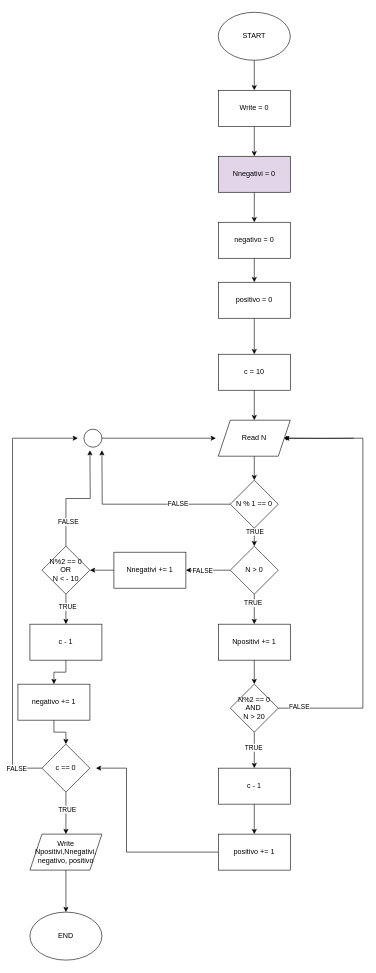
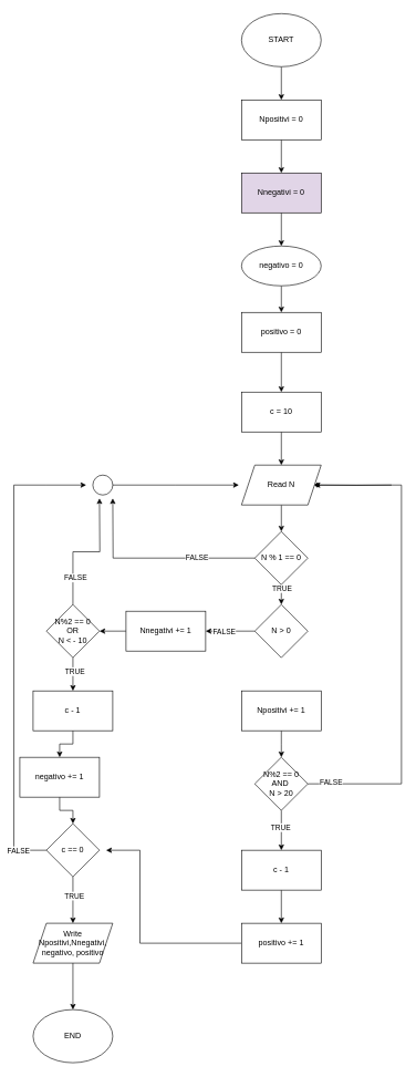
  <mxCell id="0" />
  <mxCell id="1" parent="0" />
  <mxCell id="2" value="" style="edgeStyle=orthogonalEdgeStyle;rounded=0;orthogonalLoop=1;jettySize=auto;html=1;" edge="1" parent="1" source="3" target="55"><mxGeometry relative="1" as="geometry" /></mxCell>
  <mxCell id="3" value="START" style="ellipse;whiteSpace=wrap;html=1;" parent="1" vertex="1"><mxGeometry x="363" y="20" width="120" height="80" as="geometry" /></mxCell>
  <mxCell id="4" value="" style="edgeStyle=orthogonalEdgeStyle;rounded=0;orthogonalLoop=1;jettySize=auto;html=1;" parent="1" source="5" target="12" edge="1"><mxGeometry relative="1" as="geometry" /></mxCell>
  <mxCell id="5" value="Read N" style="shape=parallelogram;perimeter=parallelogramPerimeter;whiteSpace=wrap;html=1;fixedSize=1;" parent="1" vertex="1"><mxGeometry x="363" y="700" width="120" height="60" as="geometry" /></mxCell>
  <mxCell id="6" value="" style="edgeStyle=orthogonalEdgeStyle;rounded=0;orthogonalLoop=1;jettySize=auto;html=1;" parent="1" source="7" target="5" edge="1"><mxGeometry relative="1" as="geometry" /></mxCell>
  <mxCell id="7" value="c = 10" style="rounded=0;whiteSpace=wrap;html=1;" parent="1" vertex="1"><mxGeometry x="363" y="590" width="120" height="60" as="geometry" /></mxCell>
  <mxCell id="8" value="" style="edgeStyle=orthogonalEdgeStyle;rounded=0;orthogonalLoop=1;jettySize=auto;html=1;" parent="1" source="12" edge="1"><mxGeometry relative="1" as="geometry"><mxPoint x="423" y="910" as="targetPoint" /></mxGeometry></mxCell>
  <mxCell id="9" value="TRUE" style="edgeLabel;html=1;align=center;verticalAlign=middle;resizable=0;points=[];" parent="8" vertex="1" connectable="0"><mxGeometry x="-0.64" relative="1" as="geometry"><mxPoint as="offset" /></mxGeometry></mxCell>
  <mxCell id="10" style="edgeStyle=orthogonalEdgeStyle;rounded=0;orthogonalLoop=1;jettySize=auto;html=1;" edge="1" parent="1" source="12"><mxGeometry relative="1" as="geometry"><mxPoint x="169" y="750" as="targetPoint" /></mxGeometry></mxCell>
  <mxCell id="11" value="FALSE" style="edgeLabel;html=1;align=center;verticalAlign=middle;resizable=0;points=[];" vertex="1" connectable="0" parent="10"><mxGeometry x="-0.42" y="-1" relative="1" as="geometry"><mxPoint as="offset" /></mxGeometry></mxCell>
  <mxCell id="12" value="N % 1 == 0" style="rhombus;whiteSpace=wrap;html=1;" parent="1" vertex="1"><mxGeometry x="383" y="800" width="80" height="80" as="geometry" /></mxCell>
  <mxCell id="13" value="" style="edgeStyle=orthogonalEdgeStyle;rounded=0;orthogonalLoop=1;jettySize=auto;html=1;" parent="1" source="14" target="7" edge="1"><mxGeometry relative="1" as="geometry" /></mxCell>
  <mxCell id="14" value="positivo = 0" style="rounded=0;whiteSpace=wrap;html=1;" parent="1" vertex="1"><mxGeometry x="363" y="470" width="120" height="60" as="geometry" /></mxCell>
  <mxCell id="15" value="" style="edgeStyle=orthogonalEdgeStyle;rounded=0;orthogonalLoop=1;jettySize=auto;html=1;" parent="1" source="16" target="14" edge="1"><mxGeometry relative="1" as="geometry" /></mxCell>
- <mxCell id="16" value="negativo = 0" style="rounded=0;whiteSpace=wrap;html=1;" parent="1" vertex="1"><mxGeometry x="363" y="370" width="120" height="60" as="geometry" /></mxCell>
+ <mxCell id="16" value="negativo = 0" style="ellipse;whiteSpace=wrap;html=1;" parent="1" vertex="1"><mxGeometry x="363" y="370" width="120" height="60" as="geometry" /></mxCell>
  <mxCell id="17" value="" style="edgeStyle=orthogonalEdgeStyle;rounded=0;orthogonalLoop=1;jettySize=auto;html=1;" parent="1" source="21" target="23" edge="1"><mxGeometry relative="1" as="geometry" /></mxCell>
  <mxCell id="18" value="FALSE" style="edgeLabel;html=1;align=center;verticalAlign=middle;resizable=0;points=[];" parent="17" vertex="1" connectable="0"><mxGeometry x="0.261" y="1" relative="1" as="geometry"><mxPoint as="offset" /></mxGeometry></mxCell>
- <mxCell id="19" value="" style="edgeStyle=orthogonalEdgeStyle;rounded=0;orthogonalLoop=1;jettySize=auto;html=1;" parent="1" source="21" target="25" edge="1"><mxGeometry relative="1" as="geometry" /></mxCell>
- <mxCell id="20" value="TRUE" style="edgeLabel;html=1;align=center;verticalAlign=middle;resizable=0;points=[];" parent="19" vertex="1" connectable="0"><mxGeometry x="-0.455" y="-3" relative="1" as="geometry"><mxPoint as="offset" /></mxGeometry></mxCell>
  <mxCell id="21" value="N &amp;gt; 0" style="rhombus;whiteSpace=wrap;html=1;" parent="1" vertex="1"><mxGeometry x="383" y="910" width="80" height="80" as="geometry" /></mxCell>
  <mxCell id="22" value="" style="edgeStyle=orthogonalEdgeStyle;rounded=0;orthogonalLoop=1;jettySize=auto;html=1;" parent="1" source="23" target="40" edge="1"><mxGeometry relative="1" as="geometry" /></mxCell>
  <mxCell id="23" value="Nnegativi += 1" style="rounded=0;whiteSpace=wrap;html=1;" parent="1" vertex="1"><mxGeometry x="189" y="920" width="120" height="60" as="geometry" /></mxCell>
  <mxCell id="24" style="edgeStyle=orthogonalEdgeStyle;rounded=0;orthogonalLoop=1;jettySize=auto;html=1;" parent="1" source="25" edge="1"><mxGeometry relative="1" as="geometry"><mxPoint x="423" y="1140" as="targetPoint" /></mxGeometry></mxCell>
  <mxCell id="25" value="Npositivi += 1" style="rounded=0;whiteSpace=wrap;html=1;" parent="1" vertex="1"><mxGeometry x="363" y="1040" width="120" height="60" as="geometry" /></mxCell>
  <mxCell id="26" value="" style="edgeStyle=orthogonalEdgeStyle;rounded=0;orthogonalLoop=1;jettySize=auto;html=1;" parent="1" source="27" target="53" edge="1"><mxGeometry relative="1" as="geometry" /></mxCell>
  <mxCell id="27" value="c - 1" style="rounded=0;whiteSpace=wrap;html=1;" parent="1" vertex="1"><mxGeometry x="363" y="1280" width="120" height="60" as="geometry" /></mxCell>
  <mxCell id="28" value="" style="edgeStyle=orthogonalEdgeStyle;rounded=0;orthogonalLoop=1;jettySize=auto;html=1;" parent="1" source="29" target="46" edge="1"><mxGeometry relative="1" as="geometry" /></mxCell>
  <mxCell id="29" value="c - 1" style="rounded=0;whiteSpace=wrap;html=1;" parent="1" vertex="1"><mxGeometry x="49" y="1040" width="120" height="60" as="geometry" /></mxCell>
  <mxCell id="30" value="" style="edgeStyle=orthogonalEdgeStyle;rounded=0;orthogonalLoop=1;jettySize=auto;html=1;" parent="1" source="35" target="44" edge="1"><mxGeometry relative="1" as="geometry" /></mxCell>
  <mxCell id="31" value="TRUE" style="edgeLabel;html=1;align=center;verticalAlign=middle;resizable=0;points=[];" parent="30" vertex="1" connectable="0"><mxGeometry x="-0.2" y="1" relative="1" as="geometry"><mxPoint as="offset" /></mxGeometry></mxCell>
  <mxCell id="32" style="edgeStyle=orthogonalEdgeStyle;rounded=0;orthogonalLoop=1;jettySize=auto;html=1;exitX=0;exitY=0.5;exitDx=0;exitDy=0;" parent="1" source="35" edge="1"><mxGeometry relative="1" as="geometry"><mxPoint x="129" y="730" as="targetPoint" /><Array as="points"><mxPoint x="20" y="1280" /><mxPoint x="20" y="730" /><mxPoint x="69" y="730" /></Array></mxGeometry></mxCell>
  <mxCell id="33" value="F" style="edgeLabel;html=1;align=center;verticalAlign=middle;resizable=0;points=[];" vertex="1" connectable="0" parent="32"><mxGeometry x="-0.869" y="-1" relative="1" as="geometry"><mxPoint as="offset" /></mxGeometry></mxCell>
  <mxCell id="34" value="FALSE" style="edgeLabel;html=1;align=center;verticalAlign=middle;resizable=0;points=[];" vertex="1" connectable="0" parent="32"><mxGeometry x="-0.878" relative="1" as="geometry"><mxPoint as="offset" /></mxGeometry></mxCell>
  <mxCell id="35" value="c == 0" style="rhombus;whiteSpace=wrap;html=1;" parent="1" vertex="1"><mxGeometry x="69" y="1240" width="80" height="80" as="geometry" /></mxCell>
  <mxCell id="36" value="" style="edgeStyle=orthogonalEdgeStyle;rounded=0;orthogonalLoop=1;jettySize=auto;html=1;" parent="1" source="40" target="29" edge="1"><mxGeometry relative="1" as="geometry" /></mxCell>
  <mxCell id="37" value="TRUE" style="edgeLabel;html=1;align=center;verticalAlign=middle;resizable=0;points=[];" parent="36" vertex="1" connectable="0"><mxGeometry x="-0.2" y="2" relative="1" as="geometry"><mxPoint as="offset" /></mxGeometry></mxCell>
  <mxCell id="38" style="edgeStyle=orthogonalEdgeStyle;rounded=0;orthogonalLoop=1;jettySize=auto;html=1;" edge="1" parent="1" source="40"><mxGeometry relative="1" as="geometry"><mxPoint x="149" y="750" as="targetPoint" /></mxGeometry></mxCell>
  <mxCell id="39" value="FALSE" style="edgeLabel;html=1;align=center;verticalAlign=middle;resizable=0;points=[];" vertex="1" connectable="0" parent="38"><mxGeometry x="-0.591" y="-3" relative="1" as="geometry"><mxPoint as="offset" /></mxGeometry></mxCell>
  <mxCell id="40" value="N%2 == 0&lt;br&gt;OR&lt;br&gt;N &amp;lt; - 10" style="rhombus;whiteSpace=wrap;html=1;" parent="1" vertex="1"><mxGeometry x="69" y="910" width="80" height="80" as="geometry" /></mxCell>
  <mxCell id="41" value="" style="edgeStyle=orthogonalEdgeStyle;rounded=0;orthogonalLoop=1;jettySize=auto;html=1;" parent="1" source="42" target="16" edge="1"><mxGeometry relative="1" as="geometry" /></mxCell>
  <mxCell id="42" value="Nnegativi = 0" style="rounded=0;whiteSpace=wrap;html=1;fillColor=#e1d5e7;" parent="1" vertex="1"><mxGeometry x="363" y="260" width="120" height="60" as="geometry" /></mxCell>
  <mxCell id="43" style="edgeStyle=orthogonalEdgeStyle;rounded=0;orthogonalLoop=1;jettySize=auto;html=1;" edge="1" parent="1" source="44" target="56"><mxGeometry relative="1" as="geometry"><mxPoint x="109" y="1530" as="targetPoint" /></mxGeometry></mxCell>
  <mxCell id="44" value="Write Npositivi,Nnegativi, negativo, positivo" style="shape=parallelogram;perimeter=parallelogramPerimeter;whiteSpace=wrap;html=1;fixedSize=1;" parent="1" vertex="1"><mxGeometry x="49" y="1390" width="120" height="60" as="geometry" /></mxCell>
  <mxCell id="45" value="" style="edgeStyle=orthogonalEdgeStyle;rounded=0;orthogonalLoop=1;jettySize=auto;html=1;" parent="1" source="46" target="35" edge="1"><mxGeometry relative="1" as="geometry" /></mxCell>
  <mxCell id="46" value="negativo += 1" style="rounded=0;whiteSpace=wrap;html=1;" parent="1" vertex="1"><mxGeometry x="29" y="1140" width="120" height="60" as="geometry" /></mxCell>
  <mxCell id="47" value="" style="edgeStyle=orthogonalEdgeStyle;rounded=0;orthogonalLoop=1;jettySize=auto;html=1;" parent="1" source="51" target="27" edge="1"><mxGeometry relative="1" as="geometry" /></mxCell>
  <mxCell id="48" value="TRUE" style="edgeLabel;html=1;align=center;verticalAlign=middle;resizable=0;points=[];" parent="47" vertex="1" connectable="0"><mxGeometry x="-0.171" y="-2" relative="1" as="geometry"><mxPoint as="offset" /></mxGeometry></mxCell>
  <mxCell id="49" style="edgeStyle=orthogonalEdgeStyle;rounded=0;orthogonalLoop=1;jettySize=auto;html=1;exitX=1;exitY=0.5;exitDx=0;exitDy=0;entryX=1;entryY=0.5;entryDx=0;entryDy=0;endArrow=diamond;" parent="1" source="51" target="5" edge="1"><mxGeometry relative="1" as="geometry"><mxPoint x="604" y="760" as="targetPoint" /><Array as="points"><mxPoint x="604" y="1180" /><mxPoint x="604" y="730" /></Array></mxGeometry></mxCell>
  <mxCell id="50" value="FALSE" style="edgeLabel;html=1;align=center;verticalAlign=middle;resizable=0;points=[];" parent="49" vertex="1" connectable="0"><mxGeometry x="-0.907" y="3" relative="1" as="geometry"><mxPoint as="offset" /></mxGeometry></mxCell>
  <mxCell id="51" value="N%2 == 0&lt;br&gt;AND&amp;nbsp;&lt;br&gt;N &amp;gt; 20" style="rhombus;whiteSpace=wrap;html=1;" parent="1" vertex="1"><mxGeometry x="383" y="1140" width="80" height="80" as="geometry" /></mxCell>
  <mxCell id="52" value="" style="edgeStyle=orthogonalEdgeStyle;rounded=0;orthogonalLoop=1;jettySize=auto;html=1;" parent="1" source="53" edge="1"><mxGeometry relative="1" as="geometry"><mxPoint x="159" y="1280" as="targetPoint" /><Array as="points"><mxPoint x="210" y="1420" /></Array></mxGeometry></mxCell>
  <mxCell id="53" value="positivo += 1" style="rounded=0;whiteSpace=wrap;html=1;" parent="1" vertex="1"><mxGeometry x="363" y="1390" width="120" height="60" as="geometry" /></mxCell>
  <mxCell id="54" value="" style="edgeStyle=orthogonalEdgeStyle;rounded=0;orthogonalLoop=1;jettySize=auto;html=1;" edge="1" parent="1" source="55" target="42"><mxGeometry relative="1" as="geometry" /></mxCell>
- <mxCell id="55" value="Write = 0" style="rounded=0;whiteSpace=wrap;html=1;" vertex="1" parent="1"><mxGeometry x="363" y="150" width="120" height="60" as="geometry" /></mxCell>
+ <mxCell id="55" value="Npositivi = 0" style="rounded=0;whiteSpace=wrap;html=1;" vertex="1" parent="1"><mxGeometry x="363" y="150" width="120" height="60" as="geometry" /></mxCell>
  <mxCell id="56" value="END" style="ellipse;whiteSpace=wrap;html=1;" vertex="1" parent="1"><mxGeometry x="49" y="1520" width="120" height="80" as="geometry" /></mxCell>
  <mxCell id="57" style="edgeStyle=orthogonalEdgeStyle;rounded=0;orthogonalLoop=1;jettySize=auto;html=1;" edge="1" parent="1" source="58"><mxGeometry relative="1" as="geometry"><mxPoint x="359" y="730" as="targetPoint" /></mxGeometry></mxCell>
  <mxCell id="58" value="" style="ellipse;whiteSpace=wrap;html=1;aspect=fixed;" vertex="1" parent="1"><mxGeometry x="139" y="715" width="30" height="30" as="geometry" /></mxCell>
  <mxCell id="59" style="edgeStyle=orthogonalEdgeStyle;rounded=0;orthogonalLoop=1;jettySize=auto;html=1;entryX=1;entryY=0.5;entryDx=0;entryDy=0;" edge="1" parent="1" target="5"><mxGeometry relative="1" as="geometry"><mxPoint x="589" y="730" as="sourcePoint" /></mxGeometry></mxCell>
